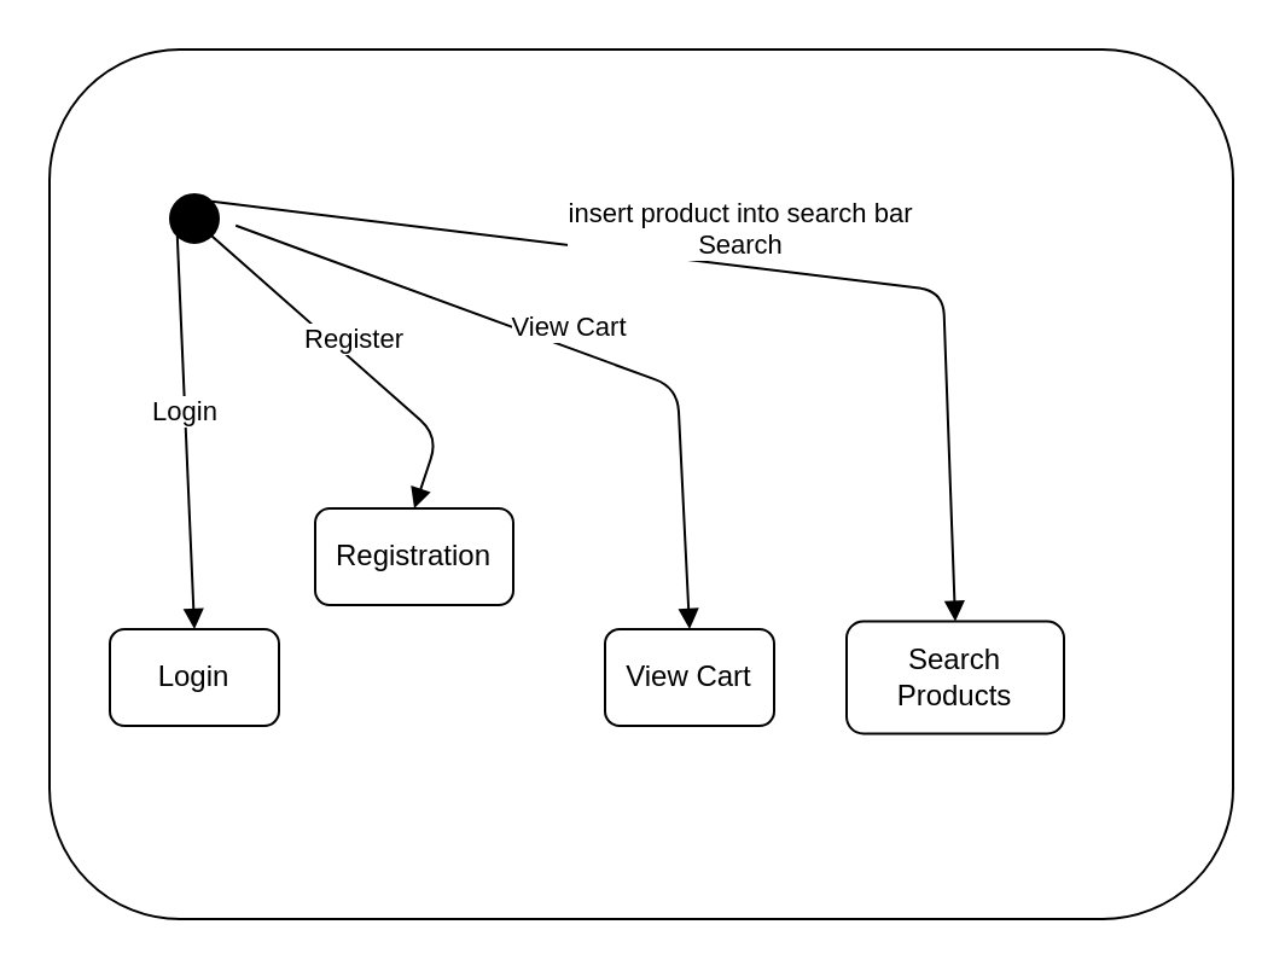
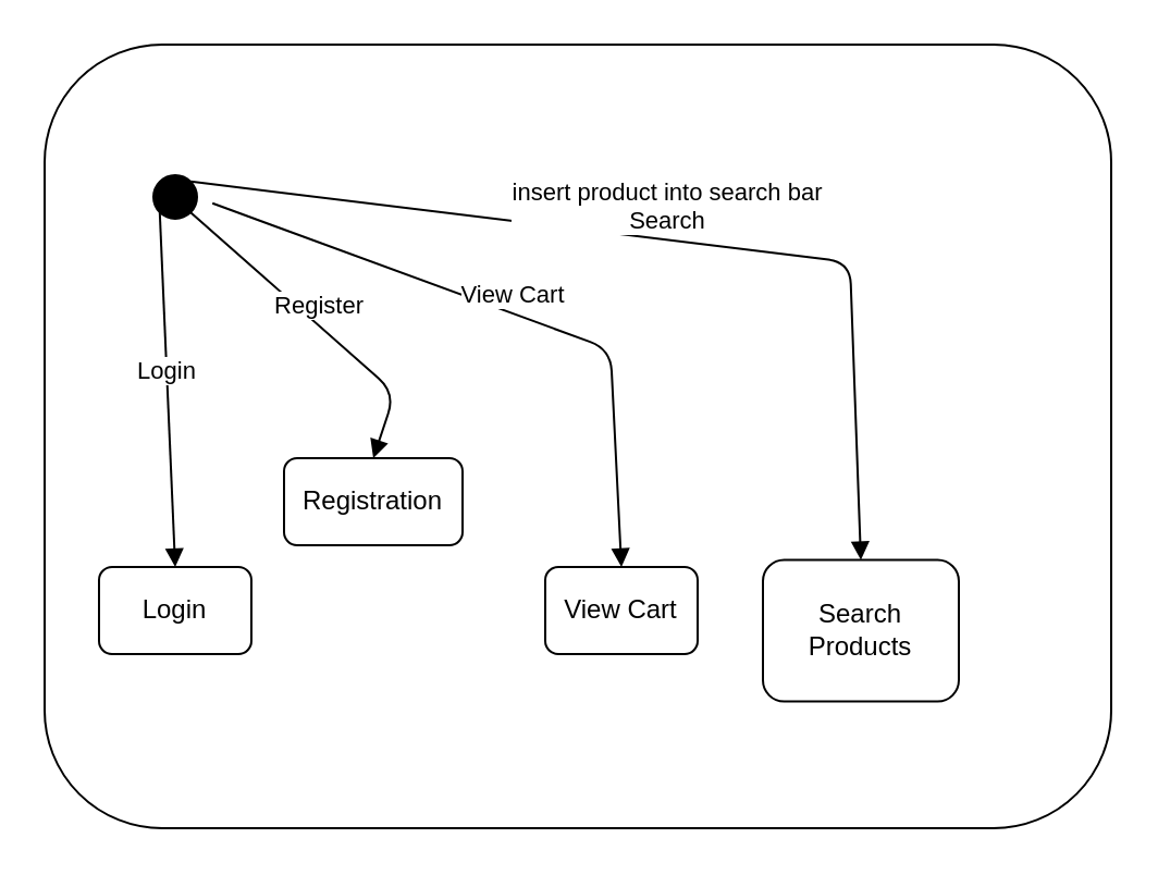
  <mxCell id="0" />
  <mxCell id="1" parent="0" />
  <mxCell id="2" value="" style="rounded=1;whiteSpace=wrap;html=1;" vertex="1" parent="1"><mxGeometry x="20" y="20" width="490" height="360" as="geometry" /></mxCell>
  <mxCell id="3" value="Login" style="shape=ext;rounded=1;html=1;whiteSpace=wrap;" vertex="1" parent="1"><mxGeometry x="45" y="260" width="70" height="40" as="geometry" /></mxCell>
  <mxCell id="4" value="" style="shape=mxgraph.bpmn.shape;html=1;verticalLabelPosition=bottom;labelBackgroundColor=#ffffff;verticalAlign=top;align=center;perimeter=ellipsePerimeter;outlineConnect=0;outline=standard;symbol=general;fillColor=#000000;" vertex="1" parent="1"><mxGeometry x="70" y="80" width="20" height="20" as="geometry" /></mxCell>
  <mxCell id="5" value="Registration" style="shape=ext;rounded=1;html=1;whiteSpace=wrap;" vertex="1" parent="1"><mxGeometry x="130" y="210" width="82" height="40" as="geometry" /></mxCell>
  <mxCell id="6" value="View Cart" style="shape=ext;rounded=1;html=1;whiteSpace=wrap;" vertex="1" parent="1"><mxGeometry x="250" y="260" width="70" height="40" as="geometry" /></mxCell>
- <mxCell id="7" value="Search Products" style="shape=ext;rounded=1;html=1;whiteSpace=wrap;" vertex="1" parent="1"><mxGeometry x="350" y="256.78" width="90" height="46.45" as="geometry" /></mxCell>
+ <mxCell id="7" value="Search Products" style="shape=ext;rounded=1;html=1;whiteSpace=wrap;" vertex="1" parent="1"><mxGeometry x="350" y="256.78" width="90" height="65" as="geometry" /></mxCell>
  <mxCell id="8" value="insert product into search bar&lt;br&gt;Search" style="html=1;verticalAlign=bottom;endArrow=block;exitX=0.855;exitY=0.145;exitDx=0;exitDy=0;exitPerimeter=0;entryX=0.5;entryY=0;entryDx=0;entryDy=0;" edge="1" parent="1" source="4" target="7"><mxGeometry width="80" relative="1" as="geometry"><mxPoint x="300" y="220" as="sourcePoint" /><mxPoint x="380" y="220" as="targetPoint" /><Array as="points"><mxPoint x="390" y="120" /></Array></mxGeometry></mxCell>
  <mxCell id="9" value="View Cart" style="html=1;verticalAlign=bottom;endArrow=block;exitX=0.855;exitY=0.145;exitDx=0;exitDy=0;exitPerimeter=0;entryX=0.5;entryY=0;entryDx=0;entryDy=0;" edge="1" parent="1" target="6"><mxGeometry width="80" relative="1" as="geometry"><mxPoint x="97.1" y="92.9" as="sourcePoint" /><mxPoint x="405" y="266.78" as="targetPoint" /><Array as="points"><mxPoint x="280" y="160" /></Array></mxGeometry></mxCell>
  <mxCell id="10" value="Register" style="html=1;verticalAlign=bottom;endArrow=block;exitX=0.855;exitY=0.855;exitDx=0;exitDy=0;exitPerimeter=0;entryX=0.5;entryY=0;entryDx=0;entryDy=0;" edge="1" parent="1" source="4" target="5"><mxGeometry width="80" relative="1" as="geometry"><mxPoint x="107.1" y="102.9" as="sourcePoint" /><mxPoint x="295" y="270" as="targetPoint" /><Array as="points"><mxPoint x="181" y="180" /></Array></mxGeometry></mxCell>
  <mxCell id="11" value="Login" style="html=1;verticalAlign=bottom;endArrow=block;exitX=0.145;exitY=0.855;exitDx=0;exitDy=0;exitPerimeter=0;entryX=0.5;entryY=0;entryDx=0;entryDy=0;" edge="1" parent="1" source="4" target="3"><mxGeometry width="80" relative="1" as="geometry"><mxPoint x="117.1" y="112.9" as="sourcePoint" /><mxPoint x="305" y="280" as="targetPoint" /><Array as="points" /></mxGeometry></mxCell>
